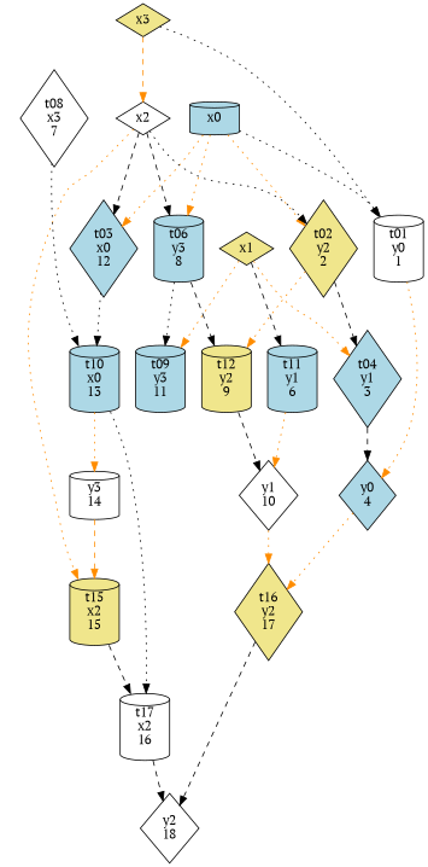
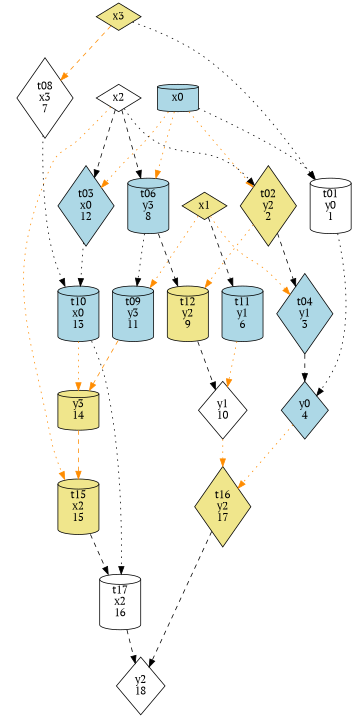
  strict digraph {
    fontname="PT Serif"
    node [fillcolor=lightblue fontname="PT Serif" shape=diamond style=filled]
    edge [color=black fontname="PT Serif" style=dotted]
    x0 [shape=cylinder]
    t01 [fillcolor=white label="\N\ny0\n1" shape=cylinder]
    t06 [label="\N\ny3\n8" shape=cylinder]
    t03 [label="\N\nx0\n12"]
    t02 [fillcolor=khaki label="\N\ny2\n2"]
    y0 [label="\N\n4"]
    t09 [label="\N\ny3\n11" shape=cylinder]
    t12 [fillcolor=khaki label="\N\ny2\n9" shape=cylinder]
    t10 [label="\N\nx0\n13" shape=cylinder]
    x1 [fillcolor=khaki]
    t04 [label="\N\ny1\n3"]
    t11 [label="\N\ny1\n6" shape=cylinder]
    y1 [fillcolor=white label="\N\n10"]
-   y3 [fillcolor=white label="\N\n14" shape=cylinder]
+   y3 [fillcolor=khaki label="\N\n14" shape=cylinder]
    x2 [fillcolor=white]
    t15 [fillcolor=khaki label="\N\nx2\n15" shape=cylinder]
    t17 [fillcolor=white label="\N\nx2\n16" shape=cylinder]
    x3 [fillcolor=khaki]
    t08 [fillcolor=white label="\N\nx3\n7"]
    t16 [fillcolor=khaki label="\N\ny2\n17"]
    y2 [fillcolor=white label="\N\n18"]
    x0 -> t01
    x0 -> t06 [color=darkorange]
    x0 -> t03 [color=darkorange]
    x0 -> t02 [color=darkorange]
-   t01 -> y0 [color=darkorange]
+   t01 -> y0
    t06 -> t09
    t06 -> t12 [style=dashed]
    t03 -> t10
    t02 -> t12 [color=darkorange]
    t02 -> t04 [style=dashed]
    y0 -> t16 [color=darkorange]
+   t09 -> y3 [color=darkorange style=dashed]
    t12 -> y1 [style=dashed]
    t10 -> y3 [color=darkorange]
    t10 -> t17
    x1 -> t09 [color=darkorange]
    x1 -> t04 [color=darkorange]
    x1 -> t11 [style=dashed]
    t04 -> y0 [style=dashed]
    t11 -> y1 [color=darkorange]
    y1 -> t16 [color=darkorange]
    y3 -> t15 [color=darkorange style=dashed]
    x2 -> t06 [style=dashed]
    x2 -> t03 [style=dashed]
    x2 -> t02
    x2 -> t15 [color=darkorange]
    t15 -> t17 [style=dashed]
    t17 -> y2 [style=dashed]
    x3 -> t01
-   x3 -> x2 [color=darkorange style=dashed]
+   x3 -> t08 [color=darkorange style=dashed]
    t08 -> t10
    t16 -> y2 [style=dashed]
  }
